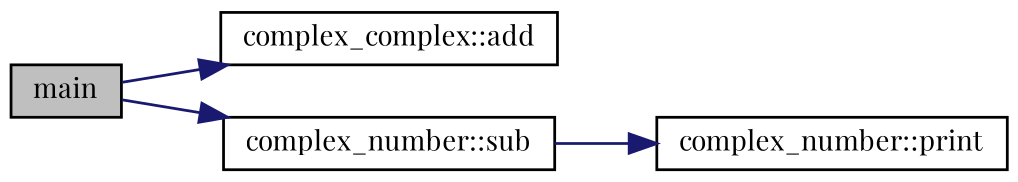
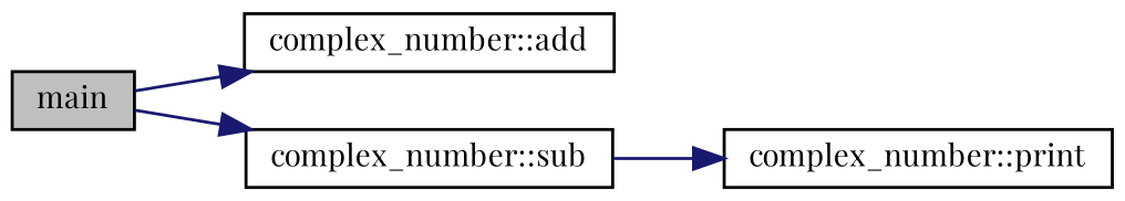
  digraph {
    fontname="Playfair Display"
    rankdir=LR
    node [color=black fillcolor=white fontname="Playfair Display" fontsize=10 shape=record style=filled]
    edge [color=midnightblue fontname="Playfair Display" fontsize=10 labelfontname=Helvetica labelfontsize=10 style=solid]
    n1 [fillcolor=grey75 fontcolor=black height=0.2 label=main width=0.4]
-   n2 [height=0.2 label="complex_complex::add" width=0.4]
+   n2 [height=0.2 label="complex_number::add" width=0.4]
    n3 [height=0.2 label="complex_number::sub" width=0.4]
    n4 [height=0.2 label="complex_number::print" width=0.4]
    n1 -> n2
    n1 -> n3
    n3 -> n4
  }
